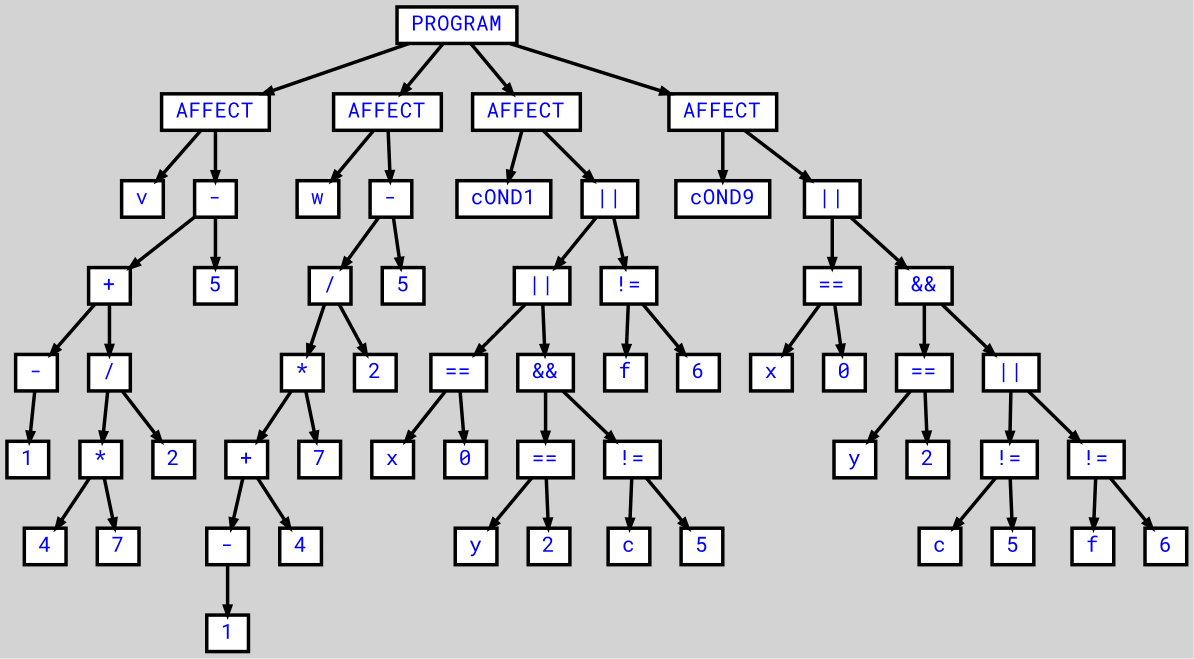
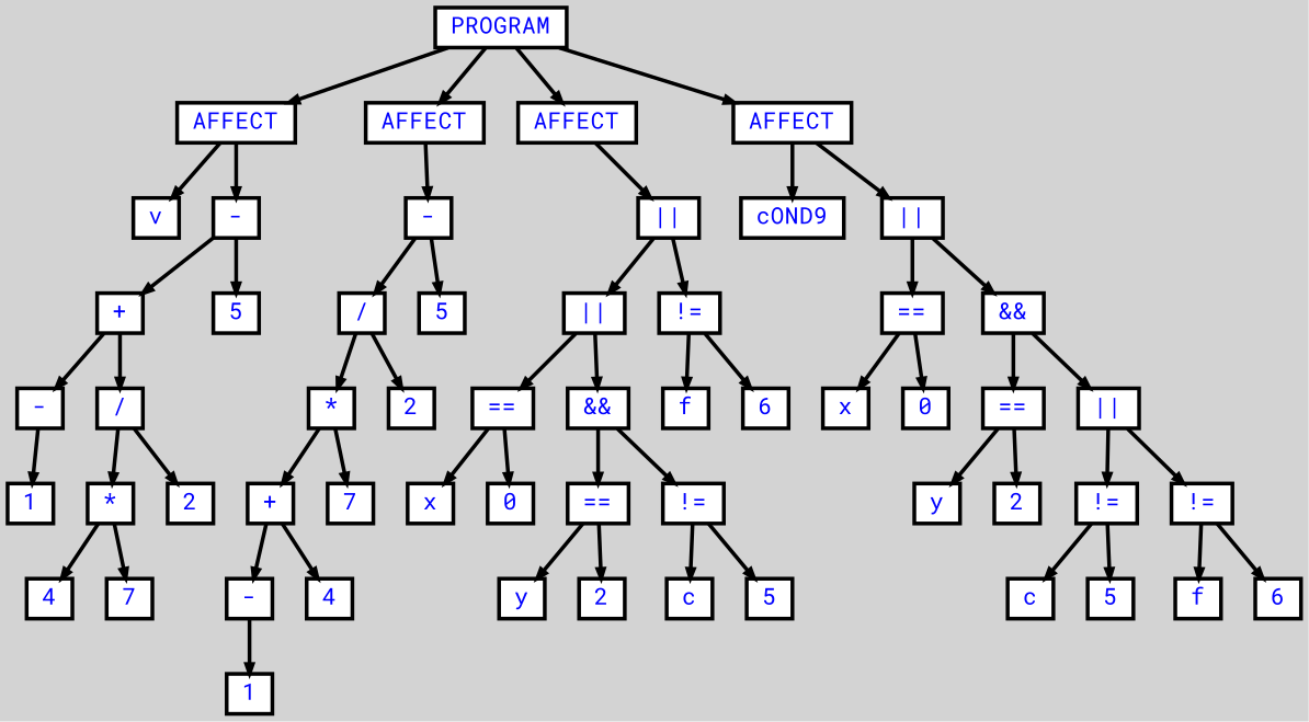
  digraph {
    bgcolor=lightgrey
    fontname="Roboto Mono"
    ordering=out
    ranksep=.4
    node [color=black fillcolor=white fixedsize=false fontcolor=blue fontname="Roboto Mono" fontsize=12 shape=box style="filled, solid, bold"]
    edge [arrowsize=.5 color=black fontname="Roboto Mono" style=bold]
    n1 [height=.25 label=PROGRAM width=.25]
    n2 [height=.25 label=AFFECT width=.25]
    n3 [height=.25 label=AFFECT width=.25]
    n4 [height=.25 label=AFFECT width=.25]
    n5 [height=.25 label=AFFECT width=.25]
    n6 [height=.25 label=v width=.25]
    n7 [height=.25 label="-" width=.25]
-   n8 [height=.25 label=w width=.25]
    n9 [height=.25 label="-" width=.25]
-   n10 [height=.25 label=cOND1 width=.25]
    n11 [height=.25 label="||" width=.25]
    n12 [height=.25 label=cOND9 width=.25]
    n13 [height=.25 label="||" width=.25]
    n14 [height=.25 label="+" width=.25]
    n15 [height=.25 label=5 width=.25]
    n16 [height=.25 label="-" width=.25]
    n17 [height=.25 label="/" width=.25]
    n18 [height=.25 label=1 width=.25]
    n19 [height=.25 label="*" width=.25]
    n20 [height=.25 label=2 width=.25]
    n21 [height=.25 label=4 width=.25]
    n22 [height=.25 label=7 width=.25]
    n23 [height=.25 label="/" width=.25]
    n24 [height=.25 label=5 width=.25]
    n25 [height=.25 label="*" width=.25]
    n26 [height=.25 label=2 width=.25]
    n27 [height=.25 label="+" width=.25]
    n28 [height=.25 label=7 width=.25]
    n29 [height=.25 label="-" width=.25]
    n30 [height=.25 label=4 width=.25]
    n31 [height=.25 label=1 width=.25]
    n32 [height=.25 label="||" width=.25]
    n33 [height=.25 label="!=" width=.25]
    n34 [height=.25 label="==" width=.25]
    n35 [height=.25 label="&&" width=.25]
    n36 [height=.25 label=f width=.25]
    n37 [height=.25 label=6 width=.25]
    n38 [height=.25 label=x width=.25]
    n39 [height=.25 label=0 width=.25]
    n40 [height=.25 label="==" width=.25]
    n41 [height=.25 label="!=" width=.25]
    n42 [height=.25 label=y width=.25]
    n43 [height=.25 label=2 width=.25]
    n44 [height=.25 label=c width=.25]
    n45 [height=.25 label=5 width=.25]
    n46 [height=.25 label="==" width=.25]
    n47 [height=.25 label="&&" width=.25]
    n48 [height=.25 label=x width=.25]
    n49 [height=.25 label=0 width=.25]
    n50 [height=.25 label="==" width=.25]
    n51 [height=.25 label="||" width=.25]
    n52 [height=.25 label=y width=.25]
    n53 [height=.25 label=2 width=.25]
    n54 [height=.25 label="!=" width=.25]
    n55 [height=.25 label="!=" width=.25]
    n56 [height=.25 label=c width=.25]
    n57 [height=.25 label=5 width=.25]
    n58 [height=.25 label=f width=.25]
    n59 [height=.25 label=6 width=.25]
    n1 -> n2
    n1 -> n3
    n1 -> n4
    n1 -> n5
    n2 -> n6
    n2 -> n7
-   n3 -> n8
    n3 -> n9
-   n4 -> n10
    n4 -> n11
    n5 -> n12
    n5 -> n13
    n7 -> n14
    n7 -> n15
    n9 -> n23
    n9 -> n24
    n11 -> n32
    n11 -> n33
    n13 -> n46
    n13 -> n47
    n14 -> n16
    n14 -> n17
    n16 -> n18
    n17 -> n19
    n17 -> n20
    n19 -> n21
    n19 -> n22
    n23 -> n25
    n23 -> n26
    n25 -> n27
    n25 -> n28
    n27 -> n29
    n27 -> n30
    n29 -> n31
    n32 -> n34
    n32 -> n35
    n33 -> n36
    n33 -> n37
    n34 -> n38
    n34 -> n39
    n35 -> n40
    n35 -> n41
    n40 -> n42
    n40 -> n43
    n41 -> n44
    n41 -> n45
    n46 -> n48
    n46 -> n49
    n47 -> n50
    n47 -> n51
    n50 -> n52
    n50 -> n53
    n51 -> n54
    n51 -> n55
    n54 -> n56
    n54 -> n57
    n55 -> n58
    n55 -> n59
  }
